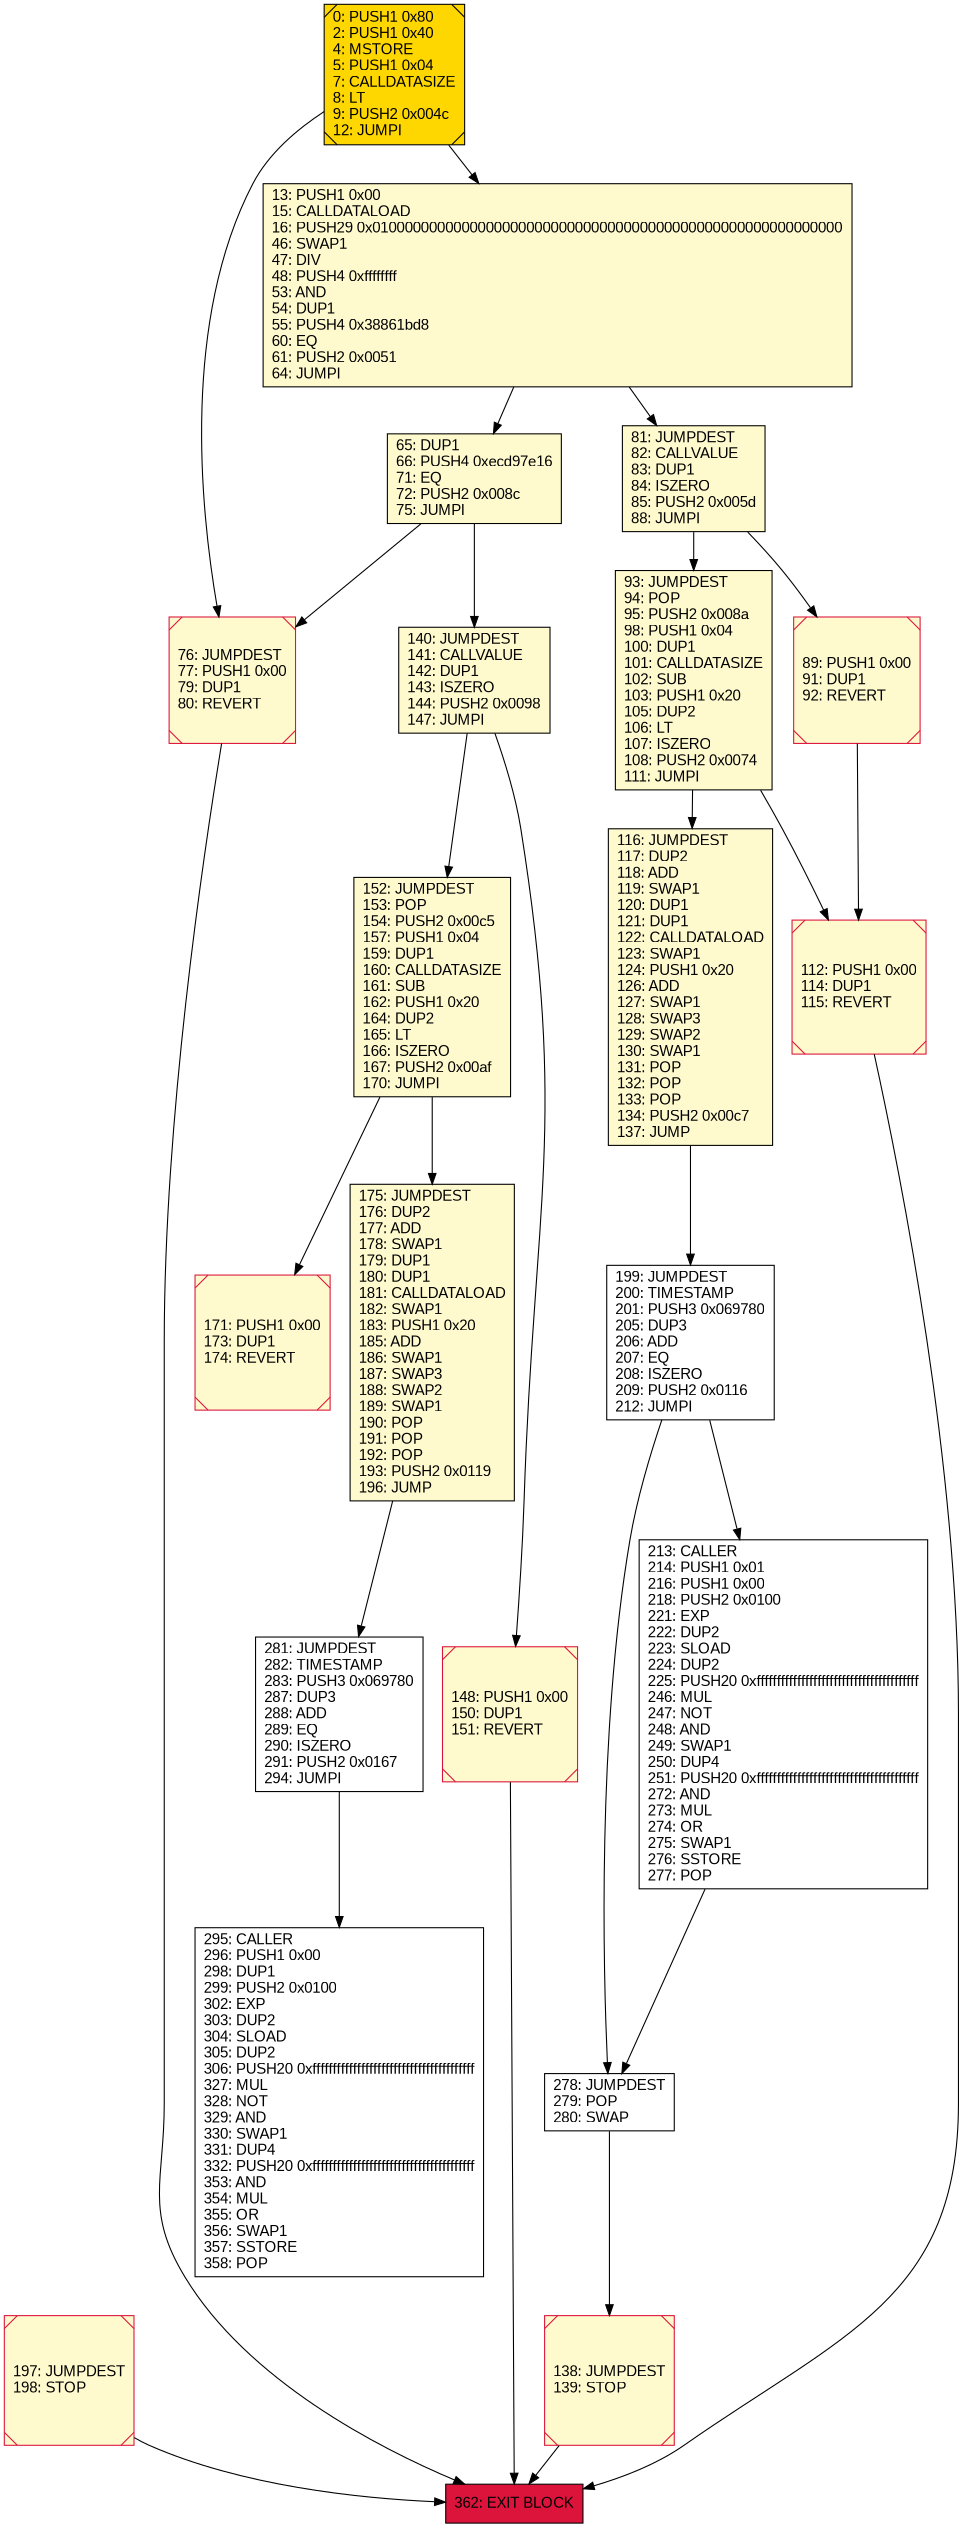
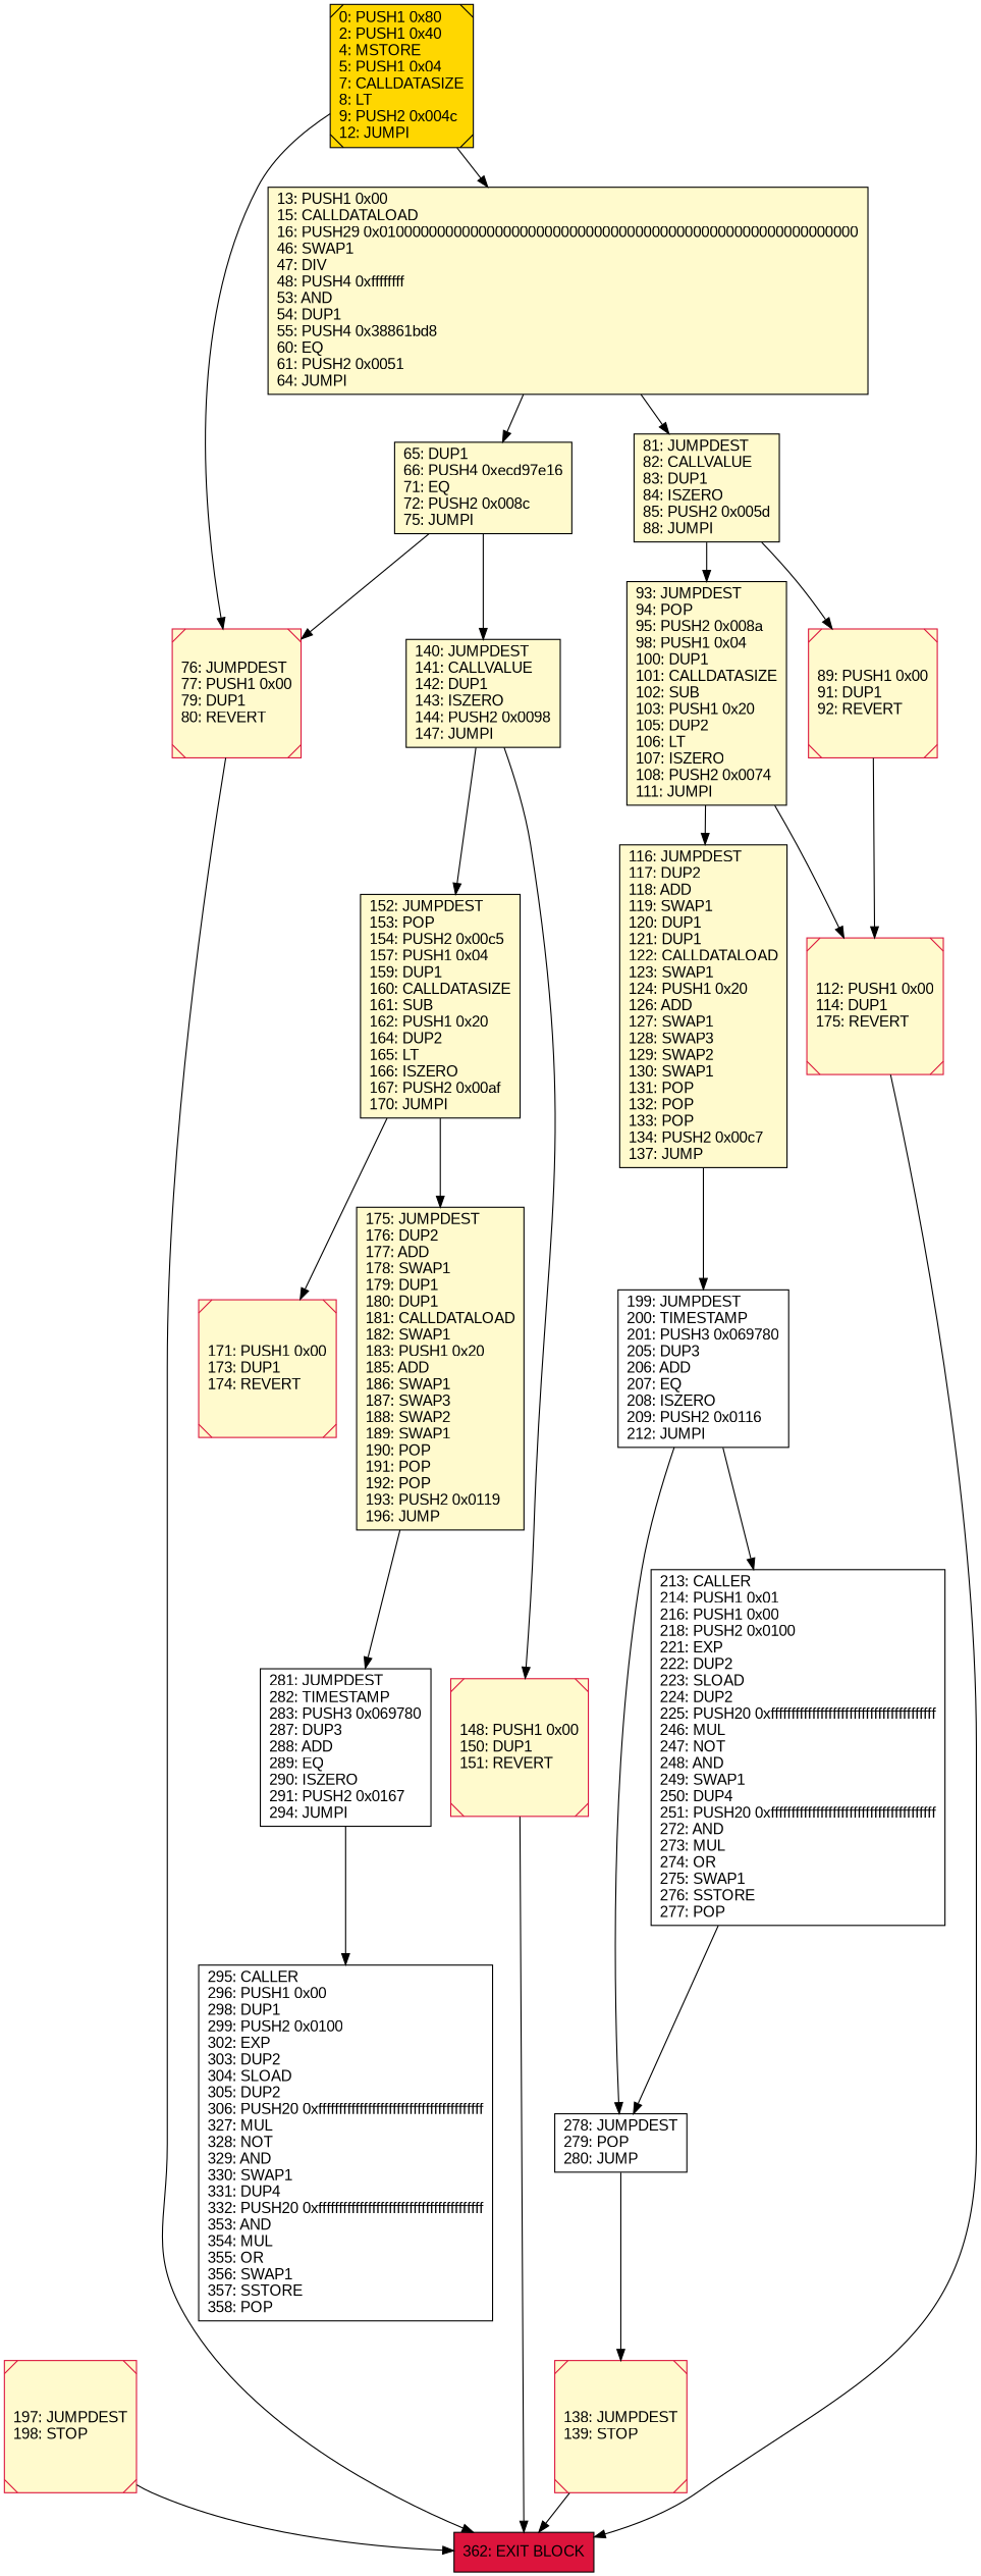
  digraph {
    rankdir=UD
    node [color=black fillcolor=lemonchiffon fontcolor=black fontname=arial shape=box style=filled]
    n1 [color=crimson label="197: JUMPDEST\l198: STOP\l" shape=Msquare]
    n2 [fillcolor=crimson label="362: EXIT BLOCK\l"]
    n3 [label="93: JUMPDEST\l94: POP\l95: PUSH2 0x008a\l98: PUSH1 0x04\l100: DUP1\l101: CALLDATASIZE\l102: SUB\l103: PUSH1 0x20\l105: DUP2\l106: LT\l107: ISZERO\l108: PUSH2 0x0074\l111: JUMPI\l"]
    n4 [label="116: JUMPDEST\l117: DUP2\l118: ADD\l119: SWAP1\l120: DUP1\l121: DUP1\l122: CALLDATALOAD\l123: SWAP1\l124: PUSH1 0x20\l126: ADD\l127: SWAP1\l128: SWAP3\l129: SWAP2\l130: SWAP1\l131: POP\l132: POP\l133: POP\l134: PUSH2 0x00c7\l137: JUMP\l"]
-   n5 [color=crimson label="112: PUSH1 0x00\l114: DUP1\l115: REVERT\l" shape=Msquare]
+   n5 [color=crimson label="112: PUSH1 0x00\l114: DUP1\l175: REVERT\l" shape=Msquare]
    n6 [fillcolor=white label="199: JUMPDEST\l200: TIMESTAMP\l201: PUSH3 0x069780\l205: DUP3\l206: ADD\l207: EQ\l208: ISZERO\l209: PUSH2 0x0116\l212: JUMPI\l"]
    n7 [label="140: JUMPDEST\l141: CALLVALUE\l142: DUP1\l143: ISZERO\l144: PUSH2 0x0098\l147: JUMPI\l"]
    n8 [color=crimson label="148: PUSH1 0x00\l150: DUP1\l151: REVERT\l" shape=Msquare]
    n9 [label="152: JUMPDEST\l153: POP\l154: PUSH2 0x00c5\l157: PUSH1 0x04\l159: DUP1\l160: CALLDATASIZE\l161: SUB\l162: PUSH1 0x20\l164: DUP2\l165: LT\l166: ISZERO\l167: PUSH2 0x00af\l170: JUMPI\l"]
    n10 [label="175: JUMPDEST\l176: DUP2\l177: ADD\l178: SWAP1\l179: DUP1\l180: DUP1\l181: CALLDATALOAD\l182: SWAP1\l183: PUSH1 0x20\l185: ADD\l186: SWAP1\l187: SWAP3\l188: SWAP2\l189: SWAP1\l190: POP\l191: POP\l192: POP\l193: PUSH2 0x0119\l196: JUMP\l"]
    n11 [color=crimson label="171: PUSH1 0x00\l173: DUP1\l174: REVERT\l" shape=Msquare]
-   n12 [fillcolor=white label="278: JUMPDEST\l279: POP\l280: SWAP\l"]
+   n12 [fillcolor=white label="278: JUMPDEST\l279: POP\l280: JUMP\l"]
    n13 [fillcolor=white label="213: CALLER\l214: PUSH1 0x01\l216: PUSH1 0x00\l218: PUSH2 0x0100\l221: EXP\l222: DUP2\l223: SLOAD\l224: DUP2\l225: PUSH20 0xffffffffffffffffffffffffffffffffffffffff\l246: MUL\l247: NOT\l248: AND\l249: SWAP1\l250: DUP4\l251: PUSH20 0xffffffffffffffffffffffffffffffffffffffff\l272: AND\l273: MUL\l274: OR\l275: SWAP1\l276: SSTORE\l277: POP\l"]
    n14 [fillcolor=white label="295: CALLER\l296: PUSH1 0x00\l298: DUP1\l299: PUSH2 0x0100\l302: EXP\l303: DUP2\l304: SLOAD\l305: DUP2\l306: PUSH20 0xffffffffffffffffffffffffffffffffffffffff\l327: MUL\l328: NOT\l329: AND\l330: SWAP1\l331: DUP4\l332: PUSH20 0xffffffffffffffffffffffffffffffffffffffff\l353: AND\l354: MUL\l355: OR\l356: SWAP1\l357: SSTORE\l358: POP\l"]
    n15 [fillcolor=gold label="0: PUSH1 0x80\l2: PUSH1 0x40\l4: MSTORE\l5: PUSH1 0x04\l7: CALLDATASIZE\l8: LT\l9: PUSH2 0x004c\l12: JUMPI\l" shape=Msquare]
    n16 [color=crimson label="76: JUMPDEST\l77: PUSH1 0x00\l79: DUP1\l80: REVERT\l" shape=Msquare]
    n17 [label="13: PUSH1 0x00\l15: CALLDATALOAD\l16: PUSH29 0x0100000000000000000000000000000000000000000000000000000000\l46: SWAP1\l47: DIV\l48: PUSH4 0xffffffff\l53: AND\l54: DUP1\l55: PUSH4 0x38861bd8\l60: EQ\l61: PUSH2 0x0051\l64: JUMPI\l"]
    n18 [label="81: JUMPDEST\l82: CALLVALUE\l83: DUP1\l84: ISZERO\l85: PUSH2 0x005d\l88: JUMPI\l"]
    n19 [label="65: DUP1\l66: PUSH4 0xecd97e16\l71: EQ\l72: PUSH2 0x008c\l75: JUMPI\l"]
    n20 [fillcolor=white label="281: JUMPDEST\l282: TIMESTAMP\l283: PUSH3 0x069780\l287: DUP3\l288: ADD\l289: EQ\l290: ISZERO\l291: PUSH2 0x0167\l294: JUMPI\l"]
    n21 [color=crimson label="89: PUSH1 0x00\l91: DUP1\l92: REVERT\l" shape=Msquare]
    n22 [color=crimson label="138: JUMPDEST\l139: STOP\l" shape=Msquare]
    n1 -> n2
    n3 -> n4
    n3 -> n5
    n4 -> n6
    n5 -> n2
    n6 -> n12
    n6 -> n13
    n7 -> n8
    n7 -> n9
    n8 -> n2
    n9 -> n10
    n9 -> n11
    n10 -> n20
    n12 -> n22
    n13 -> n12
    n15 -> n16
    n15 -> n17
    n16 -> n2
    n17 -> n18
    n17 -> n19
    n18 -> n3
    n18 -> n21
    n19 -> n7
    n19 -> n16
    n20 -> n14
    n21 -> n5
    n22 -> n2
  }
